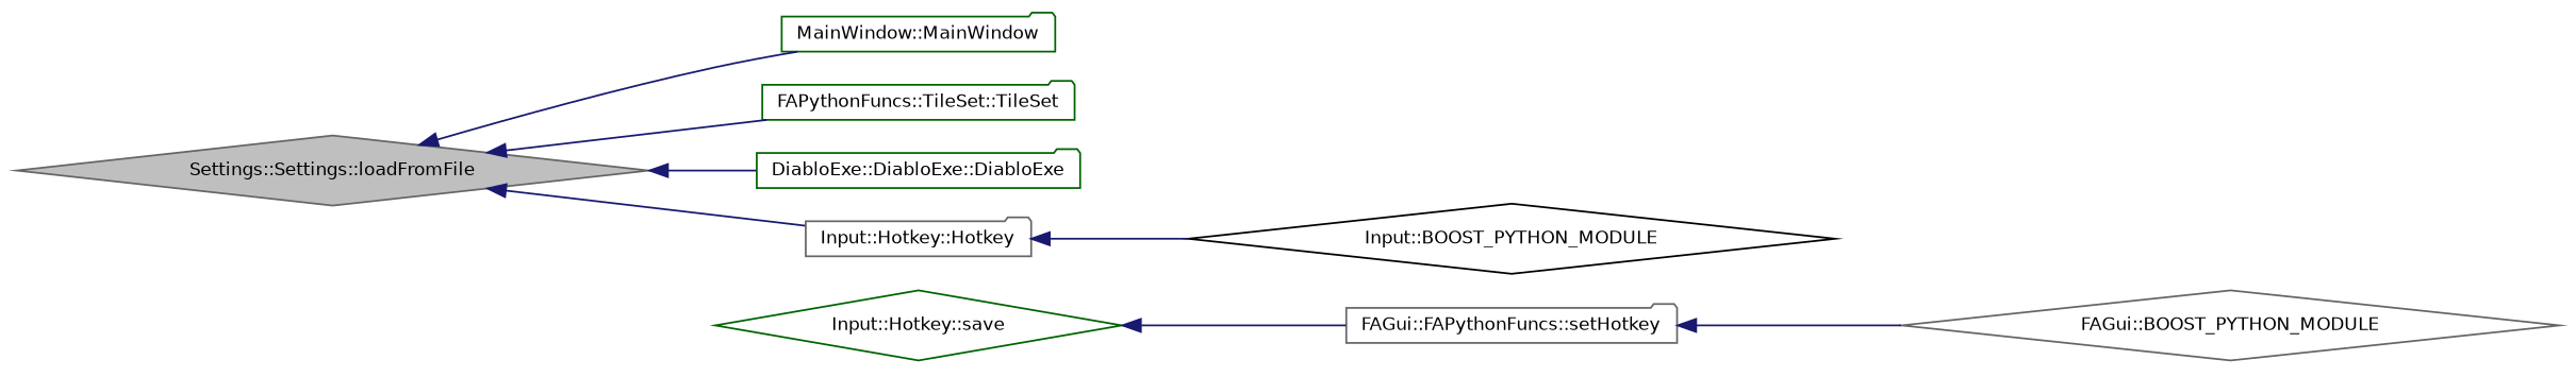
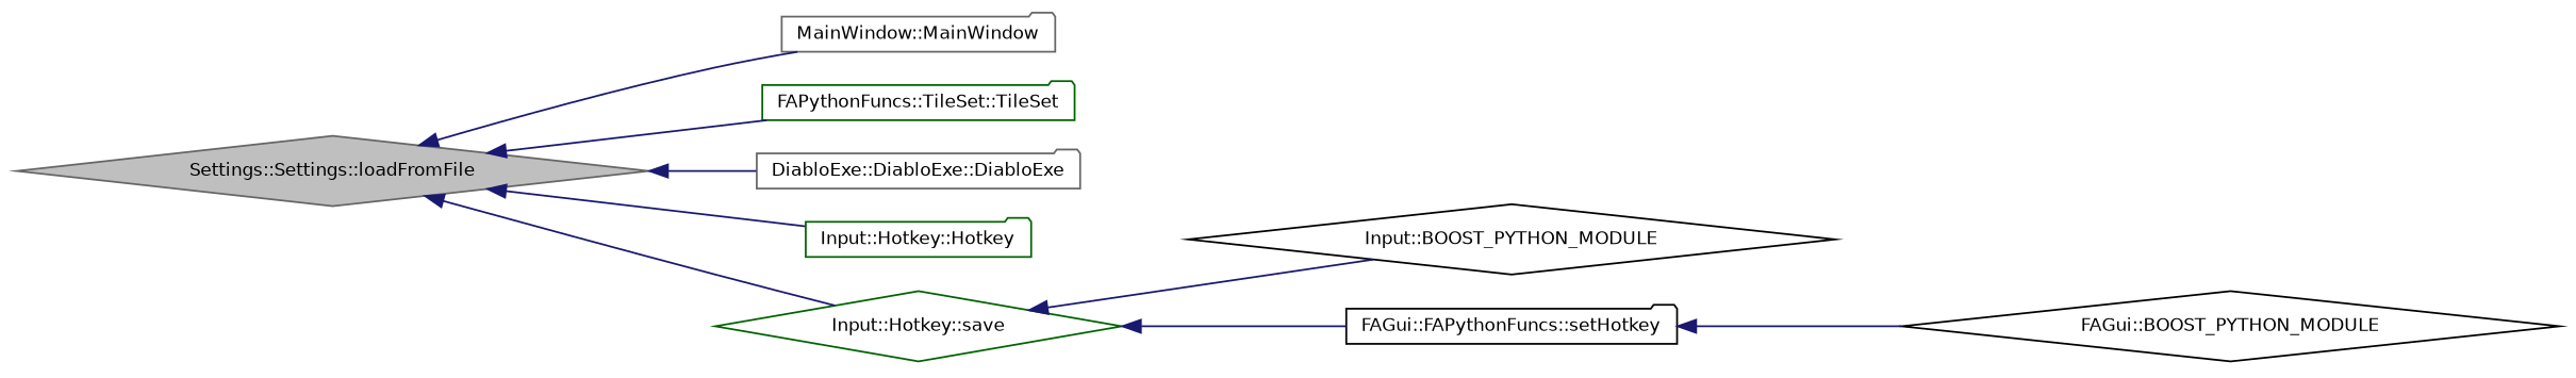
  digraph {
    rankdir=LR
    node [color=darkgreen fillcolor=white fontname=Helvetica fontsize=10 shape=folder style=filled]
    edge [color=midnightblue dir=back fontname=Helvetica fontsize=10 labelfontname=Helvetica labelfontsize=10 style=solid]
    n1 [color=gray40 fillcolor=grey75 fontcolor=black height=0.2 label="Settings::Settings::loadFromFile" shape=diamond width=0.4]
-   n2 [height=0.2 label="MainWindow::MainWindow" width=0.4]
+   n2 [color=gray40 height=0.2 label="MainWindow::MainWindow" width=0.4]
    n3 [height=0.2 label="FAPythonFuncs::TileSet::TileSet" width=0.4]
-   n4 [height=0.2 label="DiabloExe::DiabloExe::DiabloExe" width=0.4]
-   n5 [color=gray40 height=0.2 label="Input::Hotkey::Hotkey" width=0.4]
+   n4 [color=gray40 height=0.2 label="DiabloExe::DiabloExe::DiabloExe" width=0.4]
+   n5 [height=0.2 label="Input::Hotkey::Hotkey" width=0.4]
    n6 [height=0.2 label="Input::Hotkey::save" shape=diamond width=0.4]
-   n7 [color=gray40 height=0.2 label="FAGui::FAPythonFuncs::setHotkey" width=0.4]
+   n7 [color=black height=0.2 label="FAGui::FAPythonFuncs::setHotkey" width=0.4]
    n8 [color=black height=0.2 label="Input::BOOST_PYTHON_MODULE" shape=diamond width=0.4]
-   n9 [color=gray40 height=0.2 label="FAGui::BOOST_PYTHON_MODULE" shape=diamond width=0.4]
+   n9 [color=black height=0.2 label="FAGui::BOOST_PYTHON_MODULE" shape=diamond width=0.4]
    n1 -> n2
    n1 -> n3
    n1 -> n4
    n1 -> n5
+   n1 -> n6
    n6 -> n7
-   n5 -> n8
+   n6 -> n8
    n7 -> n9
  }
